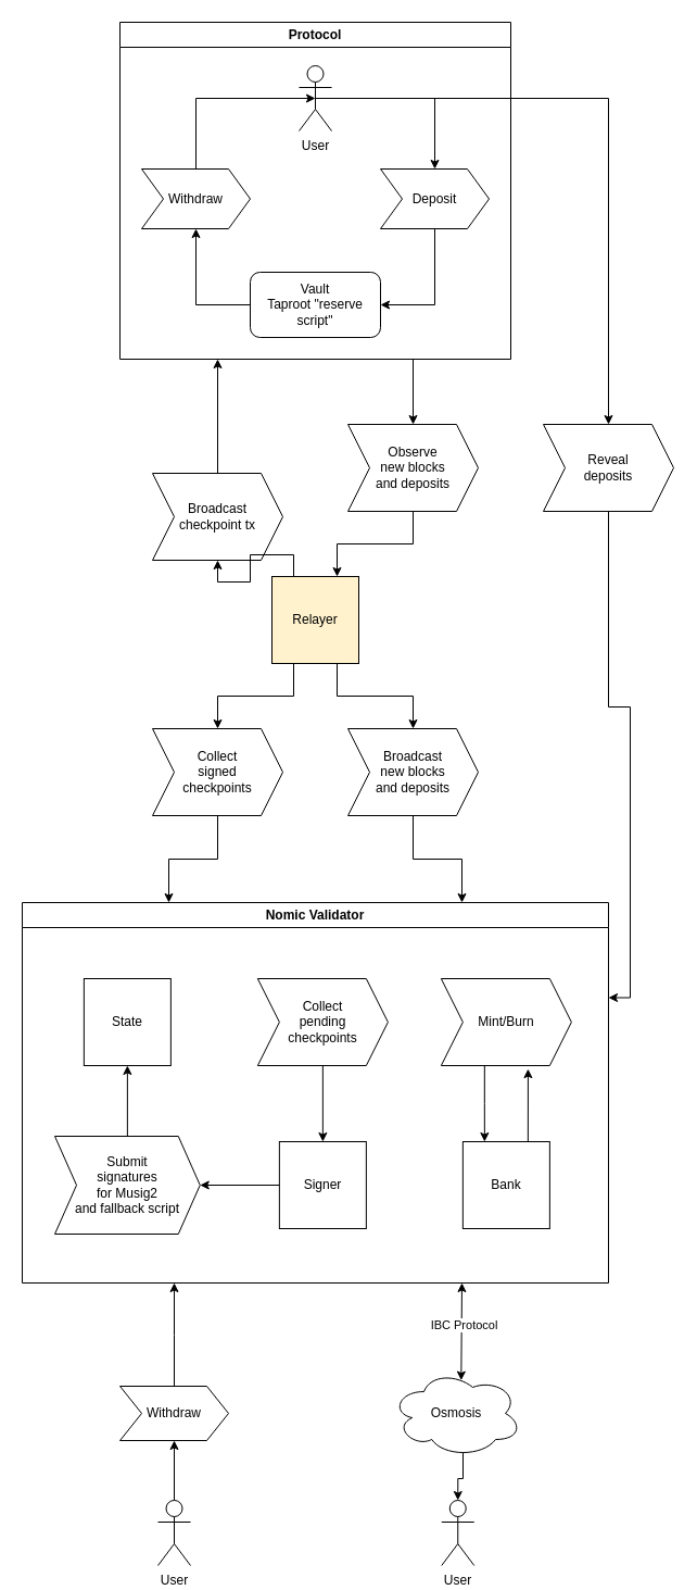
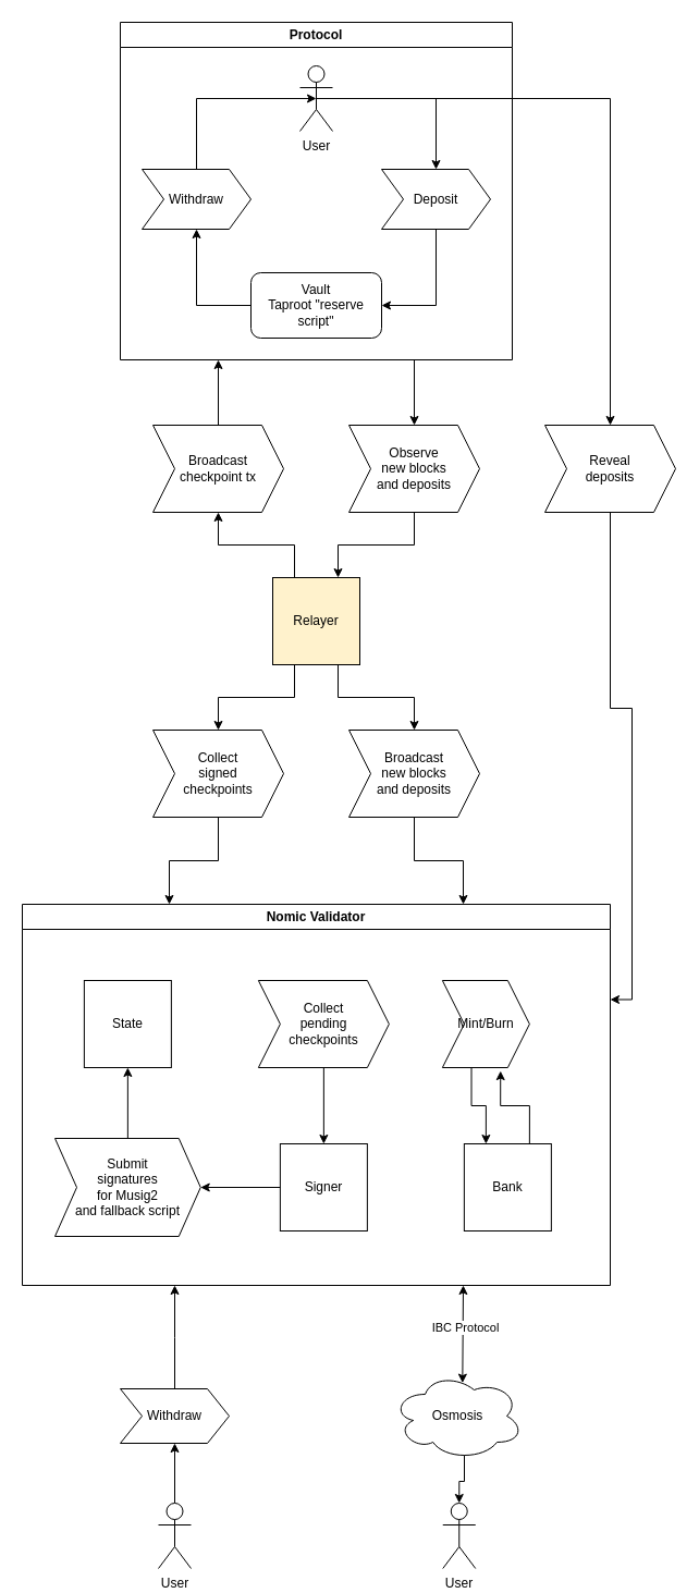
  <mxCell id="0" />
  <mxCell id="1" parent="0" />
  <mxCell id="2" style="edgeStyle=orthogonalEdgeStyle;rounded=0;orthogonalLoop=1;jettySize=auto;html=1;exitX=0.75;exitY=1;exitDx=0;exitDy=0;" edge="1" parent="1" source="3" target="15"><mxGeometry relative="1" as="geometry" /></mxCell>
  <mxCell id="3" value="Protocol" style="swimlane;whiteSpace=wrap;html=1;" vertex="1" parent="1"><mxGeometry x="110" y="20" width="360" height="310" as="geometry" /></mxCell>
  <mxCell id="4" style="edgeStyle=orthogonalEdgeStyle;rounded=0;orthogonalLoop=1;jettySize=auto;html=1;exitX=0.5;exitY=1;exitDx=0;exitDy=0;entryX=1;entryY=0.5;entryDx=0;entryDy=0;" edge="1" parent="3" source="5" target="10"><mxGeometry relative="1" as="geometry" /></mxCell>
  <mxCell id="5" value="Deposit" style="shape=step;perimeter=stepPerimeter;whiteSpace=wrap;html=1;fixedSize=1;" vertex="1" parent="3"><mxGeometry x="240" y="135" width="100" height="55" as="geometry" /></mxCell>
  <mxCell id="6" value="Withdraw" style="shape=step;perimeter=stepPerimeter;whiteSpace=wrap;html=1;fixedSize=1;" vertex="1" parent="3"><mxGeometry x="20" y="135" width="100" height="55" as="geometry" /></mxCell>
  <mxCell id="7" style="edgeStyle=orthogonalEdgeStyle;rounded=0;orthogonalLoop=1;jettySize=auto;html=1;exitX=0.5;exitY=0.5;exitDx=0;exitDy=0;exitPerimeter=0;entryX=0.5;entryY=0;entryDx=0;entryDy=0;" edge="1" parent="3" source="8" target="5"><mxGeometry relative="1" as="geometry" /></mxCell>
  <mxCell id="8" value="User" style="shape=umlActor;verticalLabelPosition=bottom;verticalAlign=top;html=1;outlineConnect=0;" vertex="1" parent="3"><mxGeometry x="165" y="40" width="30" height="60" as="geometry" /></mxCell>
  <mxCell id="9" style="edgeStyle=orthogonalEdgeStyle;rounded=0;orthogonalLoop=1;jettySize=auto;html=1;exitX=0;exitY=0.5;exitDx=0;exitDy=0;entryX=0.5;entryY=1;entryDx=0;entryDy=0;" edge="1" parent="3" source="10" target="6"><mxGeometry relative="1" as="geometry" /></mxCell>
  <mxCell id="10" value="Vault&lt;div&gt;Taproot &quot;reserve script&quot;&lt;/div&gt;" style="rounded=1;whiteSpace=wrap;html=1;" vertex="1" parent="3"><mxGeometry x="120" y="230" width="120" height="60" as="geometry" /></mxCell>
  <mxCell id="11" style="edgeStyle=orthogonalEdgeStyle;rounded=0;orthogonalLoop=1;jettySize=auto;html=1;exitX=0.5;exitY=0;exitDx=0;exitDy=0;entryX=0.5;entryY=0.5;entryDx=0;entryDy=0;entryPerimeter=0;" edge="1" parent="3" source="6" target="8"><mxGeometry relative="1" as="geometry"><Array as="points"><mxPoint x="70" y="70" /></Array></mxGeometry></mxCell>
  <mxCell id="12" style="edgeStyle=orthogonalEdgeStyle;rounded=0;orthogonalLoop=1;jettySize=auto;html=1;exitX=0.5;exitY=1;exitDx=0;exitDy=0;entryX=1;entryY=0.25;entryDx=0;entryDy=0;" edge="1" parent="1" source="13" target="23"><mxGeometry relative="1" as="geometry" /></mxCell>
  <mxCell id="13" value="Reveal&lt;div&gt;deposits&lt;/div&gt;" style="shape=step;perimeter=stepPerimeter;whiteSpace=wrap;html=1;fixedSize=1;" vertex="1" parent="1"><mxGeometry x="500" y="390" width="120" height="80" as="geometry" /></mxCell>
  <mxCell id="14" style="edgeStyle=orthogonalEdgeStyle;rounded=0;orthogonalLoop=1;jettySize=auto;html=1;exitX=0.5;exitY=1;exitDx=0;exitDy=0;entryX=0.75;entryY=0;entryDx=0;entryDy=0;" edge="1" parent="1" source="15" target="21"><mxGeometry relative="1" as="geometry" /></mxCell>
  <mxCell id="15" value="Observe&lt;div&gt;new blocks&lt;/div&gt;&lt;div&gt;and deposits&lt;/div&gt;" style="shape=step;perimeter=stepPerimeter;whiteSpace=wrap;html=1;fixedSize=1;" vertex="1" parent="1"><mxGeometry x="320" y="390" width="120" height="80" as="geometry" /></mxCell>
  <mxCell id="16" style="edgeStyle=orthogonalEdgeStyle;rounded=0;orthogonalLoop=1;jettySize=auto;html=1;exitX=0.5;exitY=0;exitDx=0;exitDy=0;entryX=0.25;entryY=1;entryDx=0;entryDy=0;" edge="1" parent="1" source="17" target="3"><mxGeometry relative="1" as="geometry" /></mxCell>
- <mxCell id="17" value="Broadcast&lt;div&gt;checkpoint tx&lt;/div&gt;" style="shape=step;perimeter=stepPerimeter;whiteSpace=wrap;html=1;fixedSize=1;" vertex="1" parent="1"><mxGeometry x="140" y="435" width="120" height="80" as="geometry" /></mxCell>
+ <mxCell id="17" value="Broadcast&lt;div&gt;checkpoint tx&lt;/div&gt;" style="shape=step;perimeter=stepPerimeter;whiteSpace=wrap;html=1;fixedSize=1;" vertex="1" parent="1"><mxGeometry x="140" y="390" width="120" height="80" as="geometry" /></mxCell>
  <mxCell id="18" style="edgeStyle=orthogonalEdgeStyle;rounded=0;orthogonalLoop=1;jettySize=auto;html=1;exitX=0.25;exitY=0;exitDx=0;exitDy=0;entryX=0.5;entryY=1;entryDx=0;entryDy=0;" edge="1" parent="1" source="21" target="17"><mxGeometry relative="1" as="geometry" /></mxCell>
  <mxCell id="19" style="edgeStyle=orthogonalEdgeStyle;rounded=0;orthogonalLoop=1;jettySize=auto;html=1;exitX=0.25;exitY=1;exitDx=0;exitDy=0;entryX=0.5;entryY=0;entryDx=0;entryDy=0;" edge="1" parent="1" source="21" target="38"><mxGeometry relative="1" as="geometry" /></mxCell>
  <mxCell id="20" style="edgeStyle=orthogonalEdgeStyle;rounded=0;orthogonalLoop=1;jettySize=auto;html=1;exitX=0.75;exitY=1;exitDx=0;exitDy=0;entryX=0.5;entryY=0;entryDx=0;entryDy=0;" edge="1" parent="1" source="21" target="36"><mxGeometry relative="1" as="geometry" /></mxCell>
  <mxCell id="21" value="Relayer" style="whiteSpace=wrap;html=1;aspect=fixed;fillColor=#fff2cc;" vertex="1" parent="1"><mxGeometry x="250" y="530" width="80" height="80" as="geometry" /></mxCell>
  <mxCell id="22" style="edgeStyle=orthogonalEdgeStyle;rounded=0;orthogonalLoop=1;jettySize=auto;html=1;exitX=0.5;exitY=0.5;exitDx=0;exitDy=0;exitPerimeter=0;" edge="1" parent="1" source="8" target="13"><mxGeometry relative="1" as="geometry" /></mxCell>
  <mxCell id="23" value="Nomic Validator" style="swimlane;whiteSpace=wrap;html=1;" vertex="1" parent="1"><mxGeometry x="20" y="830" width="540" height="350" as="geometry" /></mxCell>
  <mxCell id="24" value="State" style="whiteSpace=wrap;html=1;aspect=fixed;" vertex="1" parent="23"><mxGeometry x="56.87" y="70" width="80" height="80" as="geometry" /></mxCell>
  <mxCell id="25" style="edgeStyle=orthogonalEdgeStyle;rounded=0;orthogonalLoop=1;jettySize=auto;html=1;exitX=0;exitY=0.5;exitDx=0;exitDy=0;entryX=1;entryY=0.5;entryDx=0;entryDy=0;" edge="1" parent="23" source="26" target="28"><mxGeometry relative="1" as="geometry" /></mxCell>
  <mxCell id="26" value="Signer" style="whiteSpace=wrap;html=1;aspect=fixed;" vertex="1" parent="23"><mxGeometry x="236.87" y="220" width="80" height="80" as="geometry" /></mxCell>
  <mxCell id="27" style="edgeStyle=orthogonalEdgeStyle;rounded=0;orthogonalLoop=1;jettySize=auto;html=1;exitX=0.5;exitY=0;exitDx=0;exitDy=0;entryX=0.5;entryY=1;entryDx=0;entryDy=0;" edge="1" parent="23" source="28" target="24"><mxGeometry relative="1" as="geometry" /></mxCell>
  <mxCell id="28" value="Submit&lt;div&gt;signatures&lt;/div&gt;&lt;div&gt;for Musig2&lt;/div&gt;&lt;div&gt;and fallback script&lt;/div&gt;" style="shape=step;perimeter=stepPerimeter;whiteSpace=wrap;html=1;fixedSize=1;" vertex="1" parent="23"><mxGeometry x="30.0" y="215" width="133.75" height="90" as="geometry" /></mxCell>
- <mxCell id="29" value="Mint/Burn" style="shape=step;perimeter=stepPerimeter;whiteSpace=wrap;html=1;fixedSize=1;" vertex="1" parent="23"><mxGeometry x="385.87" y="70" width="120" height="80" as="geometry" /></mxCell>
+ <mxCell id="29" value="Mint/Burn" style="shape=step;perimeter=stepPerimeter;whiteSpace=wrap;html=1;fixedSize=1;" vertex="1" parent="23"><mxGeometry x="385.87" y="70" width="80" height="80" as="geometry" /></mxCell>
  <mxCell id="30" value="Bank" style="whiteSpace=wrap;html=1;aspect=fixed;" vertex="1" parent="23"><mxGeometry x="405.87" y="220" width="80" height="80" as="geometry" /></mxCell>
  <mxCell id="31" style="edgeStyle=orthogonalEdgeStyle;rounded=0;orthogonalLoop=1;jettySize=auto;html=1;exitX=0.5;exitY=1;exitDx=0;exitDy=0;entryX=0.5;entryY=0;entryDx=0;entryDy=0;" edge="1" parent="23" source="32" target="26"><mxGeometry relative="1" as="geometry" /></mxCell>
  <mxCell id="32" value="Collect&lt;div&gt;pending&lt;/div&gt;&lt;div&gt;checkpoints&lt;/div&gt;" style="shape=step;perimeter=stepPerimeter;whiteSpace=wrap;html=1;fixedSize=1;" vertex="1" parent="23"><mxGeometry x="216.87" y="70" width="120" height="80" as="geometry" /></mxCell>
  <mxCell id="33" style="edgeStyle=orthogonalEdgeStyle;rounded=0;orthogonalLoop=1;jettySize=auto;html=1;exitX=0.75;exitY=0;exitDx=0;exitDy=0;entryX=0.667;entryY=1.038;entryDx=0;entryDy=0;entryPerimeter=0;" edge="1" parent="23" source="30" target="29"><mxGeometry relative="1" as="geometry" /></mxCell>
  <mxCell id="34" style="edgeStyle=orthogonalEdgeStyle;rounded=0;orthogonalLoop=1;jettySize=auto;html=1;exitX=0.333;exitY=1;exitDx=0;exitDy=0;entryX=0.25;entryY=0;entryDx=0;entryDy=0;exitPerimeter=0;" edge="1" parent="23" source="29" target="30"><mxGeometry relative="1" as="geometry" /></mxCell>
  <mxCell id="35" style="edgeStyle=orthogonalEdgeStyle;rounded=0;orthogonalLoop=1;jettySize=auto;html=1;exitX=0.5;exitY=1;exitDx=0;exitDy=0;entryX=0.75;entryY=0;entryDx=0;entryDy=0;" edge="1" parent="1" source="36" target="23"><mxGeometry relative="1" as="geometry" /></mxCell>
  <mxCell id="36" value="Broadcast&lt;div&gt;new blocks&lt;/div&gt;&lt;div&gt;and deposits&lt;/div&gt;" style="shape=step;perimeter=stepPerimeter;whiteSpace=wrap;html=1;fixedSize=1;" vertex="1" parent="1"><mxGeometry x="320" y="670" width="120" height="80" as="geometry" /></mxCell>
  <mxCell id="37" style="edgeStyle=orthogonalEdgeStyle;rounded=0;orthogonalLoop=1;jettySize=auto;html=1;exitX=0.5;exitY=1;exitDx=0;exitDy=0;entryX=0.25;entryY=0;entryDx=0;entryDy=0;" edge="1" parent="1" source="38" target="23"><mxGeometry relative="1" as="geometry" /></mxCell>
  <mxCell id="38" value="Collect&lt;div&gt;signed&lt;/div&gt;&lt;div&gt;checkpoints&lt;/div&gt;" style="shape=step;perimeter=stepPerimeter;whiteSpace=wrap;html=1;fixedSize=1;" vertex="1" parent="1"><mxGeometry x="140" y="670" width="120" height="80" as="geometry" /></mxCell>
  <mxCell id="39" value="Osmosis" style="ellipse;shape=cloud;whiteSpace=wrap;html=1;" vertex="1" parent="1"><mxGeometry x="360" y="1260" width="120" height="80" as="geometry" /></mxCell>
  <mxCell id="40" value="" style="endArrow=classic;startArrow=classic;html=1;rounded=0;entryX=0.75;entryY=1;entryDx=0;entryDy=0;exitX=0.536;exitY=0.12;exitDx=0;exitDy=0;exitPerimeter=0;" edge="1" parent="1" source="39" target="23"><mxGeometry width="50" height="50" relative="1" as="geometry"><mxPoint x="190" y="1550" as="sourcePoint" /><mxPoint x="240" y="1500" as="targetPoint" /></mxGeometry></mxCell>
  <mxCell id="41" value="IBC Protocol" style="edgeLabel;html=1;align=center;verticalAlign=middle;resizable=0;points=[];" vertex="1" connectable="0" parent="40"><mxGeometry x="0.134" y="-2" relative="1" as="geometry"><mxPoint as="offset" /></mxGeometry></mxCell>
  <mxCell id="42" value="User" style="shape=umlActor;verticalLabelPosition=bottom;verticalAlign=top;html=1;outlineConnect=0;" vertex="1" parent="1"><mxGeometry x="406.25" y="1380" width="30" height="60" as="geometry" /></mxCell>
  <mxCell id="43" style="edgeStyle=orthogonalEdgeStyle;rounded=0;orthogonalLoop=1;jettySize=auto;html=1;exitX=0.55;exitY=0.95;exitDx=0;exitDy=0;exitPerimeter=0;entryX=0.5;entryY=0;entryDx=0;entryDy=0;entryPerimeter=0;" edge="1" parent="1" source="39" target="42"><mxGeometry relative="1" as="geometry" /></mxCell>
  <mxCell id="44" style="edgeStyle=orthogonalEdgeStyle;rounded=0;orthogonalLoop=1;jettySize=auto;html=1;exitX=0.5;exitY=0;exitDx=0;exitDy=0;exitPerimeter=0;entryX=0.5;entryY=1;entryDx=0;entryDy=0;" edge="1" parent="1" source="45" target="47"><mxGeometry relative="1" as="geometry" /></mxCell>
  <mxCell id="45" value="User" style="shape=umlActor;verticalLabelPosition=bottom;verticalAlign=top;html=1;outlineConnect=0;" vertex="1" parent="1"><mxGeometry x="145" y="1380" width="30" height="60" as="geometry" /></mxCell>
  <mxCell id="46" style="edgeStyle=orthogonalEdgeStyle;rounded=0;orthogonalLoop=1;jettySize=auto;html=1;exitX=0.5;exitY=0;exitDx=0;exitDy=0;" edge="1" parent="1" source="47"><mxGeometry relative="1" as="geometry"><mxPoint x="160" y="1180" as="targetPoint" /></mxGeometry></mxCell>
  <mxCell id="47" value="Withdraw" style="shape=step;perimeter=stepPerimeter;whiteSpace=wrap;html=1;fixedSize=1;" vertex="1" parent="1"><mxGeometry x="110" y="1275" width="100" height="50" as="geometry" /></mxCell>
